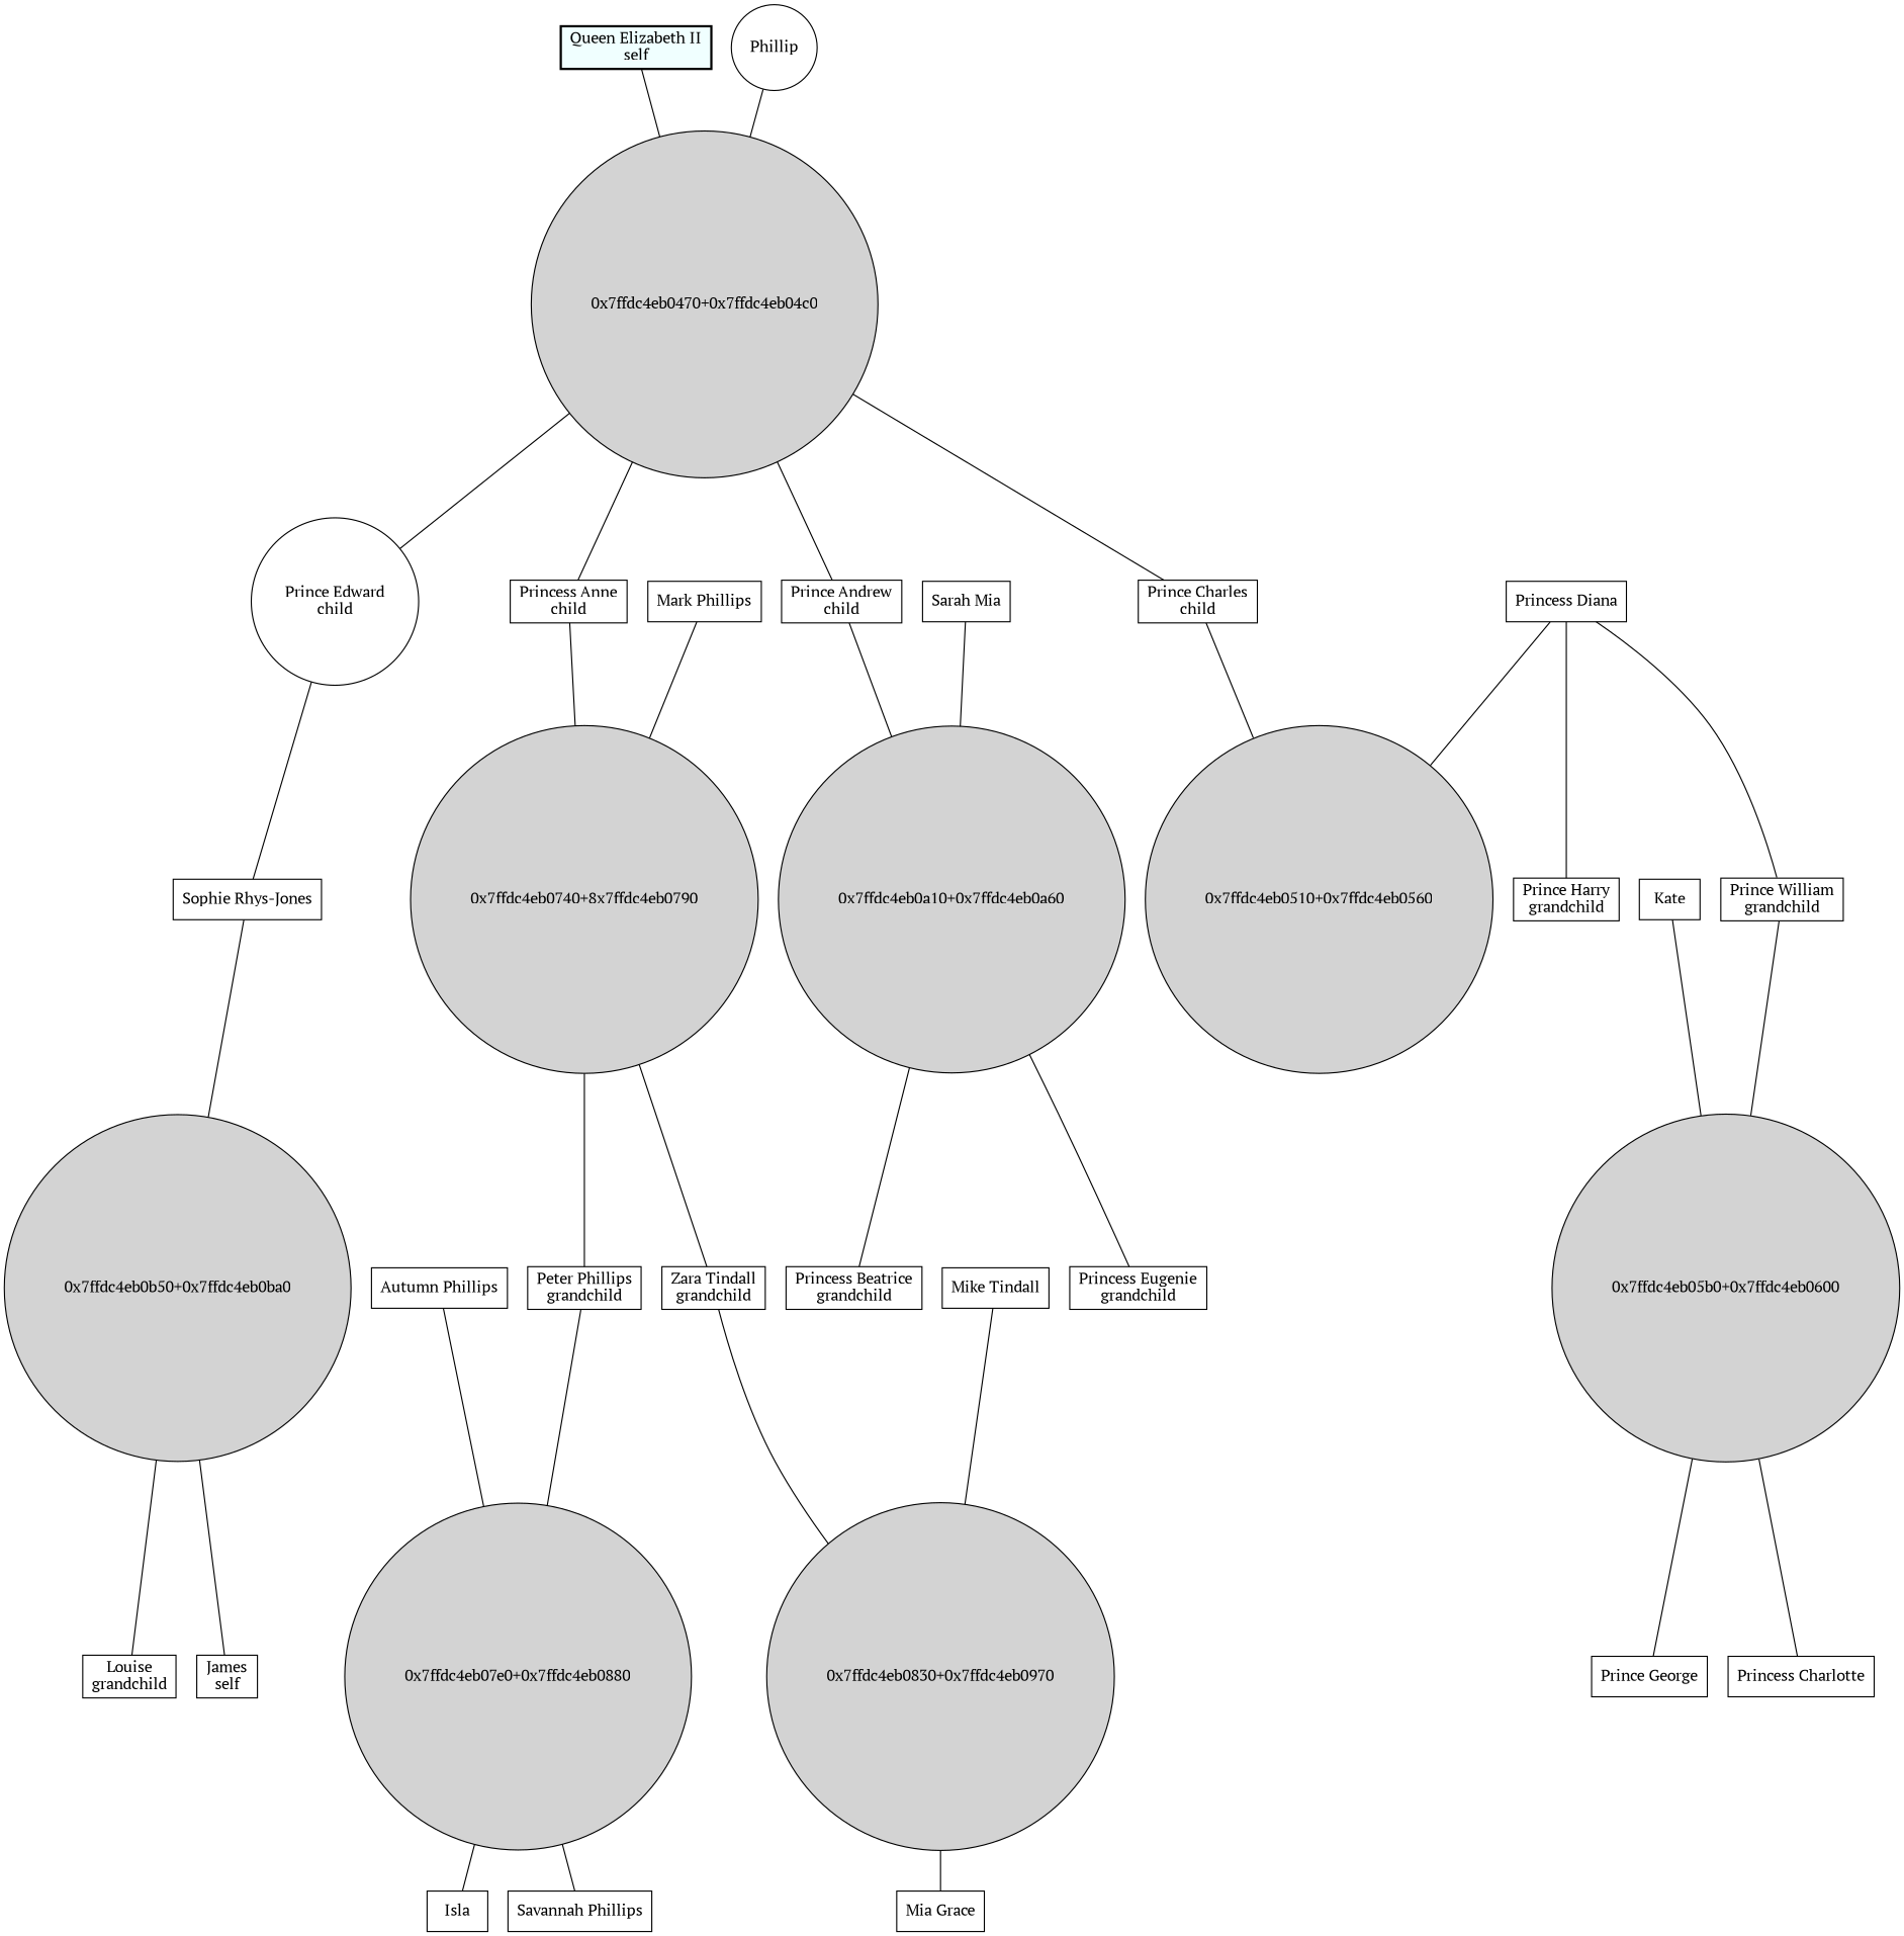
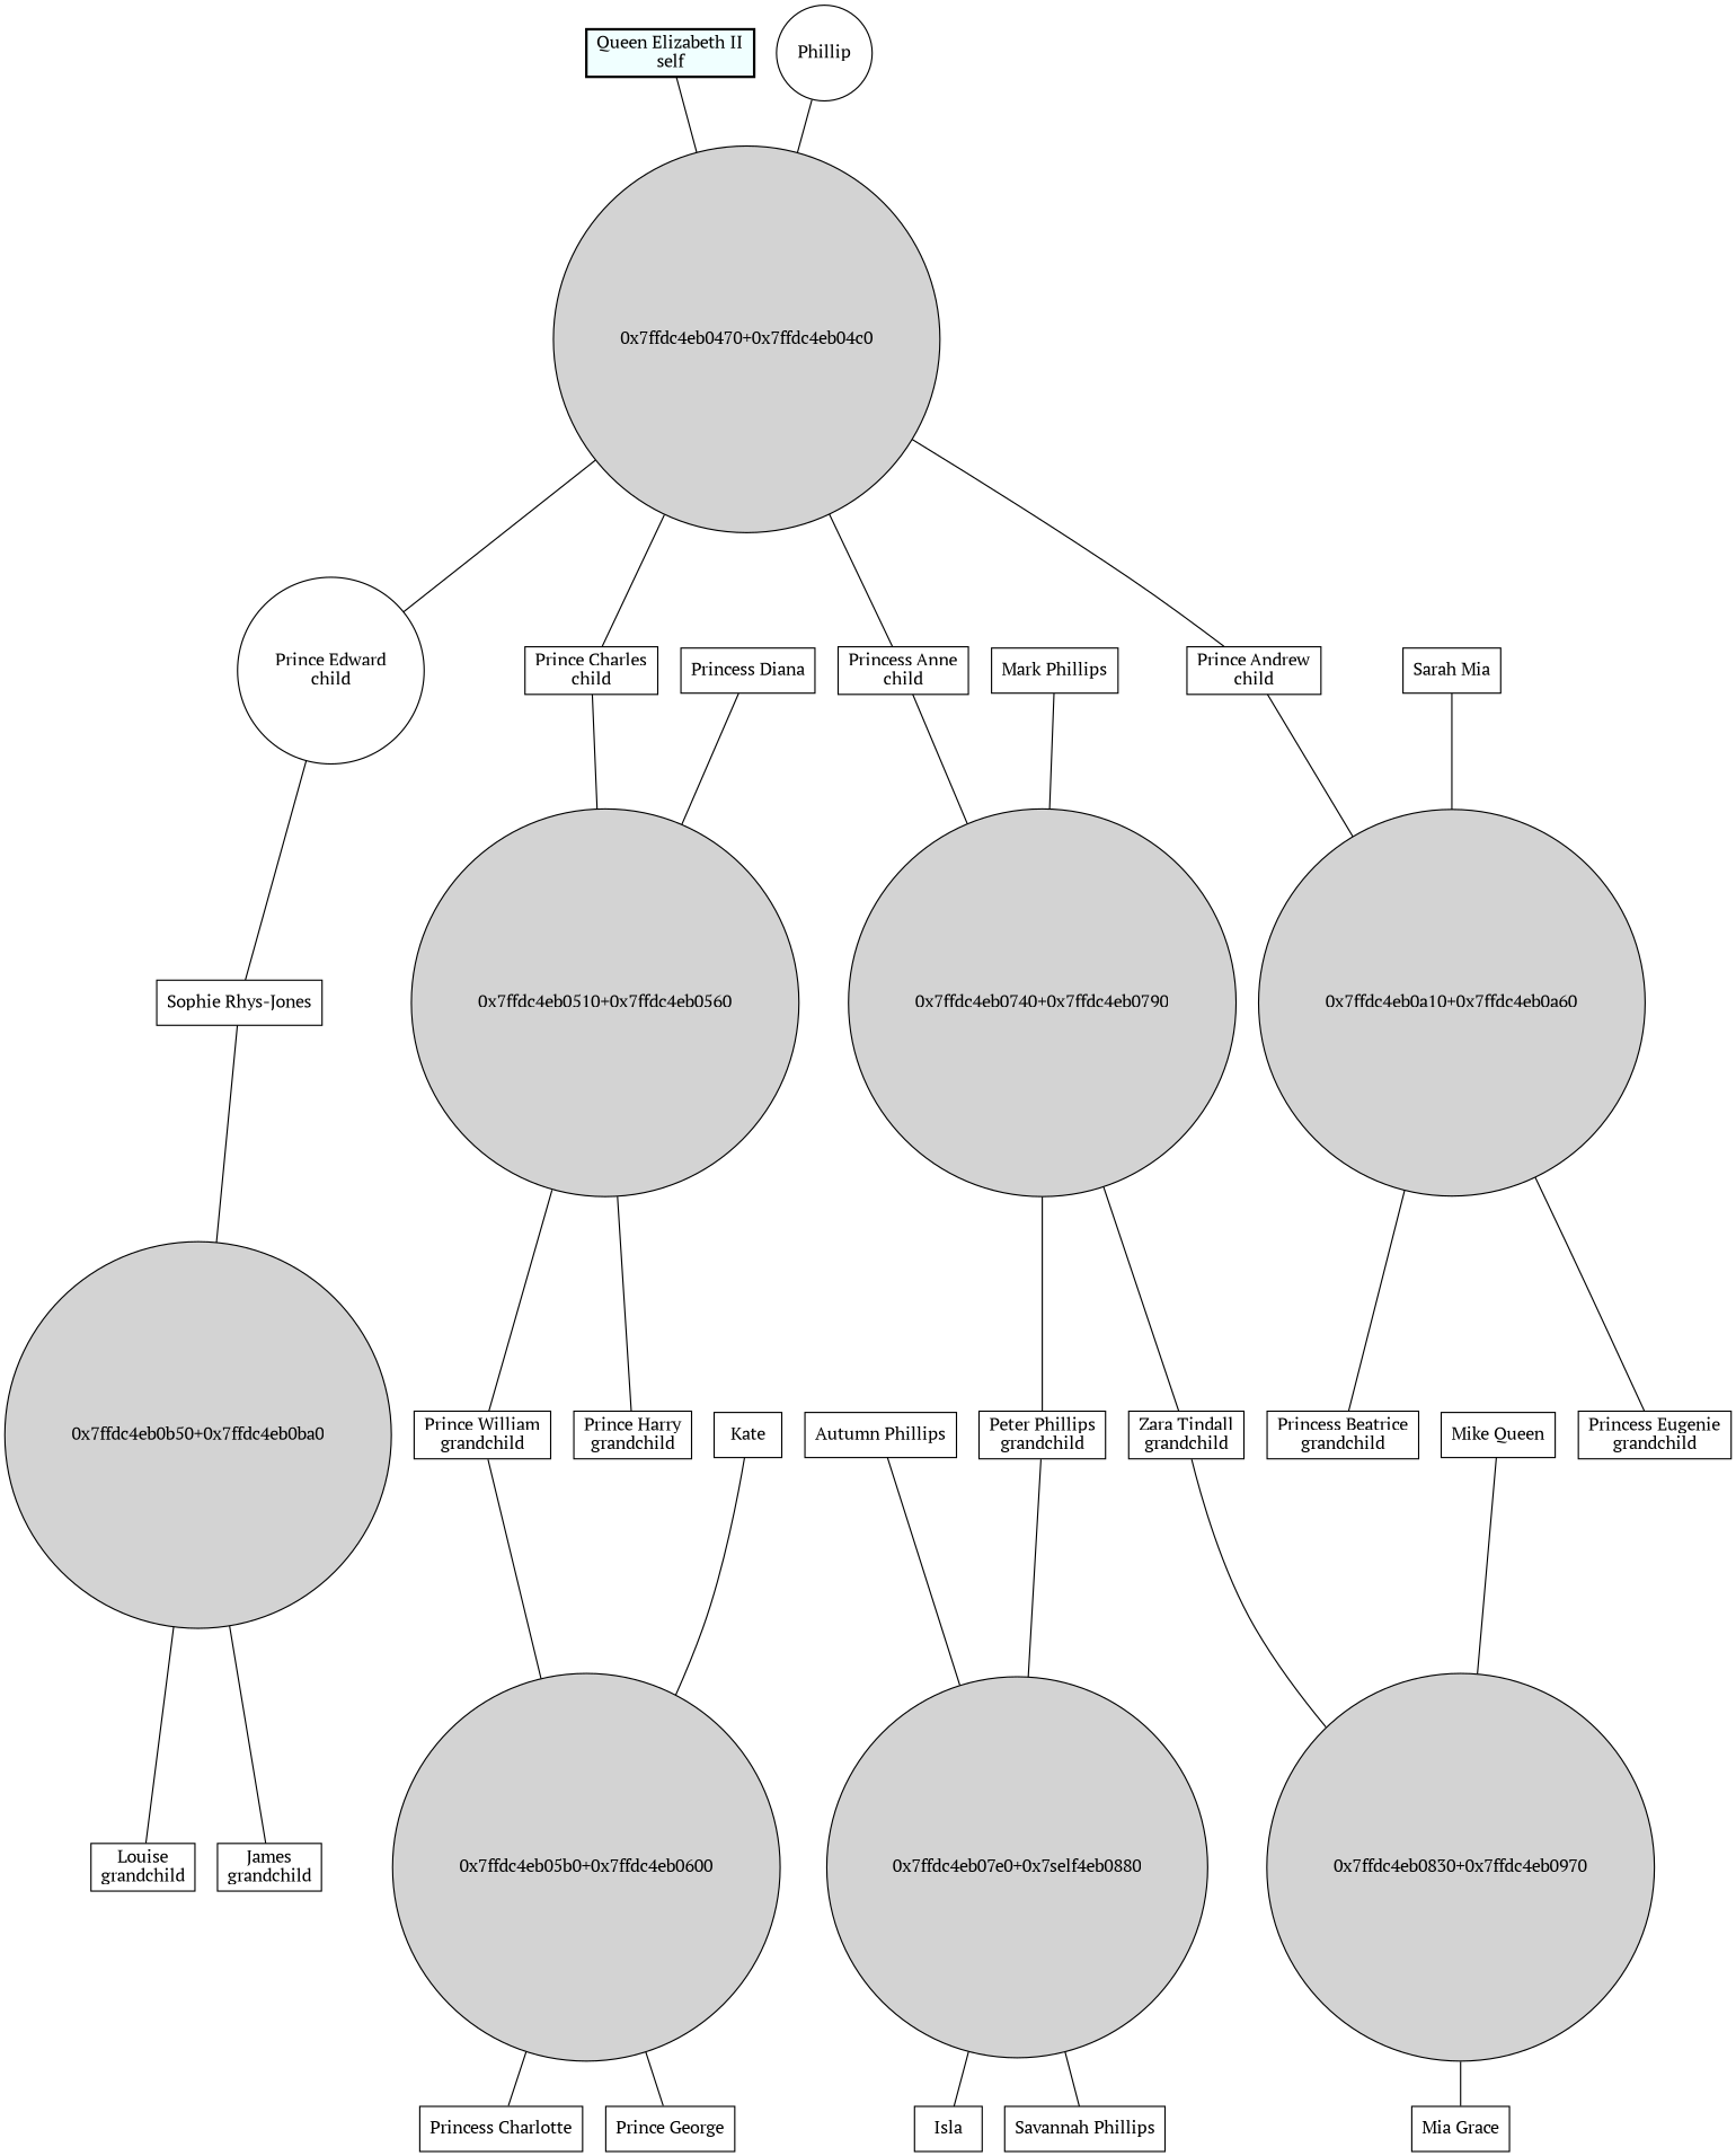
  graph {
    fontname="PT Serif"
    node [fillcolor=white fontname="PT Serif" shape=box style=filled]
    edge [fontname="PT Serif"]
    n1 [fillcolor=azure1 label="Queen Elizabeth II\nself" style="bold, filled"]
    "0x7ffdc4eb0470+0x7ffdc4eb04c0" [height=0.1 shape=circle width=0.1 fillcolor=""]
    n3 [label="Prince Charles\nchild"]
    n4 [label="Princess Anne\nchild"]
    n5 [label="Prince Andrew\nchild"]
    n6 [label="Prince Edward\nchild" shape=circle]
    "0x7ffdc4eb0510+0x7ffdc4eb0560" [height=0.1 shape=circle width=0.1 fillcolor=""]
-   "0x7ffdc4eb0740+0x7ffdc4eb0790" [height=0.1 shape=circle width=0.1 label="0x7ffdc4eb0740+8x7ffdc4eb0790" fillcolor=""]
+   "0x7ffdc4eb0740+0x7ffdc4eb0790" [height=0.1 shape=circle width=0.1 fillcolor=""]
    "0x7ffdc4eb0a10+0x7ffdc4eb0a60" [height=0.1 shape=circle width=0.1 fillcolor=""]
    n10 [label="Sophie Rhys-Jones"]
    n11 [label=Phillip shape=circle]
    n12 [label="Prince William\ngrandchild"]
    n13 [label="Prince Harry\ngrandchild"]
    "0x7ffdc4eb05b0+0x7ffdc4eb0600" [height=0.1 shape=circle width=0.1 fillcolor=""]
    n15 [label="Princess Diana"]
    n16 [label="Prince George"]
    n17 [label="Princess Charlotte"]
    n18 [label=Kate]
    n19 [label="Peter Phillips\ngrandchild"]
    n20 [label="Zara Tindall\ngrandchild"]
-   "0x7ffdc4eb07e0+0x7ffdc4eb0880" [height=0.1 shape=circle width=0.1 fillcolor=""]
+   "0x7ffdc4eb07e0+0x7ffdc4eb0880" [height=0.1 shape=circle width=0.1 label="0x7ffdc4eb07e0+0x7self4eb0880" fillcolor=""]
    "0x7ffdc4eb0830+0x7ffdc4eb0970" [height=0.1 shape=circle width=0.1 fillcolor=""]
    n23 [label="Mark Phillips"]
    n24 [label="Savannah Phillips"]
    n25 [label=Isla]
    n26 [label="Mia Grace"]
    n27 [label="Autumn Phillips"]
-   n28 [label="Mike Tindall"]
+   n28 [label="Mike Queen"]
    n29 [label="Princess Beatrice\ngrandchild"]
    n30 [label="Princess Eugenie\ngrandchild"]
    n31 [label="Sarah Mia"]
    "0x7ffdc4eb0b50+0x7ffdc4eb0ba0" [height=0.1 shape=circle width=0.1 fillcolor=""]
    n33 [label="Louise\ngrandchild"]
-   n34 [label="James\nself"]
+   n34 [label="James\ngrandchild"]
    n1 -- "0x7ffdc4eb0470+0x7ffdc4eb04c0"
    "0x7ffdc4eb0470+0x7ffdc4eb04c0" -- n3
    "0x7ffdc4eb0470+0x7ffdc4eb04c0" -- n4
    "0x7ffdc4eb0470+0x7ffdc4eb04c0" -- n5
    "0x7ffdc4eb0470+0x7ffdc4eb04c0" -- n6
    n3 -- "0x7ffdc4eb0510+0x7ffdc4eb0560"
    n4 -- "0x7ffdc4eb0740+0x7ffdc4eb0790"
    n5 -- "0x7ffdc4eb0a10+0x7ffdc4eb0a60"
    n6 -- n10
-   n15 -- n12
-   n15 -- n13
+   "0x7ffdc4eb0510+0x7ffdc4eb0560" -- n12
+   "0x7ffdc4eb0510+0x7ffdc4eb0560" -- n13
    "0x7ffdc4eb0740+0x7ffdc4eb0790" -- n19
    "0x7ffdc4eb0740+0x7ffdc4eb0790" -- n20
    "0x7ffdc4eb0a10+0x7ffdc4eb0a60" -- n29
    "0x7ffdc4eb0a10+0x7ffdc4eb0a60" -- n30
    n10 -- "0x7ffdc4eb0b50+0x7ffdc4eb0ba0"
    n11 -- "0x7ffdc4eb0470+0x7ffdc4eb04c0"
    n12 -- "0x7ffdc4eb05b0+0x7ffdc4eb0600"
    "0x7ffdc4eb05b0+0x7ffdc4eb0600" -- n16
    "0x7ffdc4eb05b0+0x7ffdc4eb0600" -- n17
    n15 -- "0x7ffdc4eb0510+0x7ffdc4eb0560"
    n18 -- "0x7ffdc4eb05b0+0x7ffdc4eb0600"
    n19 -- "0x7ffdc4eb07e0+0x7ffdc4eb0880"
    n20 -- "0x7ffdc4eb0830+0x7ffdc4eb0970"
    "0x7ffdc4eb07e0+0x7ffdc4eb0880" -- n24
    "0x7ffdc4eb07e0+0x7ffdc4eb0880" -- n25
    "0x7ffdc4eb0830+0x7ffdc4eb0970" -- n26
    n23 -- "0x7ffdc4eb0740+0x7ffdc4eb0790"
    n27 -- "0x7ffdc4eb07e0+0x7ffdc4eb0880"
    n28 -- "0x7ffdc4eb0830+0x7ffdc4eb0970"
    n31 -- "0x7ffdc4eb0a10+0x7ffdc4eb0a60"
    "0x7ffdc4eb0b50+0x7ffdc4eb0ba0" -- n33
    "0x7ffdc4eb0b50+0x7ffdc4eb0ba0" -- n34
  }
